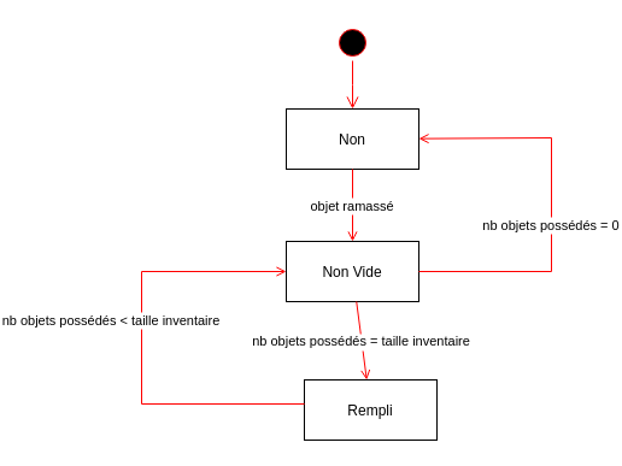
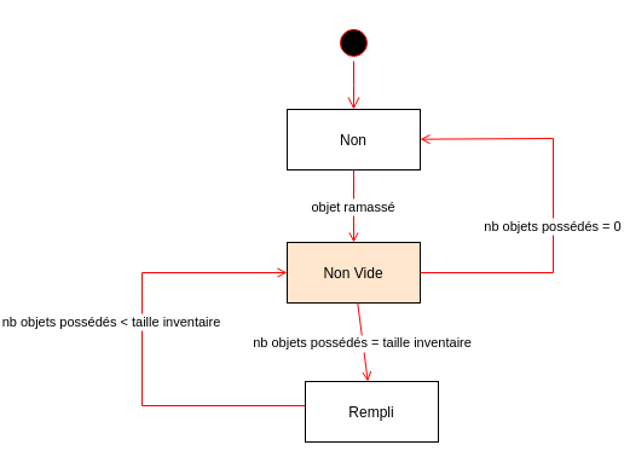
  <mxCell id="0" />
  <mxCell id="1" parent="0" />
  <mxCell id="2" value="" style="ellipse;shape=startState;fillColor=#000000;strokeColor=#ff0000;" parent="1" vertex="1"><mxGeometry x="180" y="20" width="30" height="30" as="geometry" /></mxCell>
  <mxCell id="3" value="" style="edgeStyle=elbowEdgeStyle;elbow=horizontal;verticalAlign=bottom;endArrow=open;endSize=8;strokeColor=#FF0000;endFill=1;rounded=0" parent="1" source="2" target="4" edge="1"><mxGeometry x="270" y="210" as="geometry"><mxPoint x="195" y="90" as="targetPoint" /></mxGeometry></mxCell>
  <mxCell id="4" value="Non" style="" parent="1" vertex="1"><mxGeometry x="140" y="90" width="110" height="50" as="geometry" /></mxCell>
- <mxCell id="5" value="Non Vide" style="" parent="1" vertex="1"><mxGeometry x="140" y="200" width="110" height="50" as="geometry" /></mxCell>
+ <mxCell id="5" value="Non Vide" style="fillColor=#ffe6cc;" parent="1" vertex="1"><mxGeometry x="140" y="200" width="110" height="50" as="geometry" /></mxCell>
  <mxCell id="6" value="objet ramassé" style="endArrow=open;strokeColor=#FF0000;endFill=1;rounded=0" parent="1" source="4" target="5" edge="1"><mxGeometry relative="1" as="geometry" /></mxCell>
  <mxCell id="7" value="Rempli" style="" parent="1" vertex="1"><mxGeometry x="155" y="315" width="110" height="50" as="geometry" /></mxCell>
  <mxCell id="8" value="nb objets possédés = taille inventaire" style="endArrow=open;strokeColor=#FF0000;endFill=1;rounded=0;" parent="1" source="5" target="7" edge="1"><mxGeometry relative="1" as="geometry"><mxPoint x="650" y="395" as="targetPoint" /><mxPoint x="270" y="395" as="sourcePoint" /></mxGeometry></mxCell>
  <mxCell id="9" value="nb objets possédés &lt; taille inventaire" style="endArrow=open;strokeColor=#FF0000;endFill=1;rounded=0;edgeStyle=orthogonalEdgeStyle;" parent="1" source="7" target="5" edge="1"><mxGeometry x="-0.314" y="-35" relative="1" as="geometry"><mxPoint x="205" y="320" as="targetPoint" /><mxPoint x="205" y="260" as="sourcePoint" /><Array as="points"><mxPoint x="20" y="335" /><mxPoint x="20" y="225" /></Array><mxPoint x="-35" y="-35" as="offset" /></mxGeometry></mxCell>
  <mxCell id="10" value="nb objets possédés = 0" style="endArrow=open;strokeColor=#FF0000;endFill=1;rounded=0;" parent="1" source="5" target="4" edge="1"><mxGeometry x="-0.314" y="-35" relative="1" as="geometry"><mxPoint x="150" y="235" as="targetPoint" /><mxPoint x="150" y="345" as="sourcePoint" /><Array as="points"><mxPoint x="360" y="225" /><mxPoint x="360" y="114" /></Array><mxPoint x="-35" y="-35" as="offset" /></mxGeometry></mxCell>
